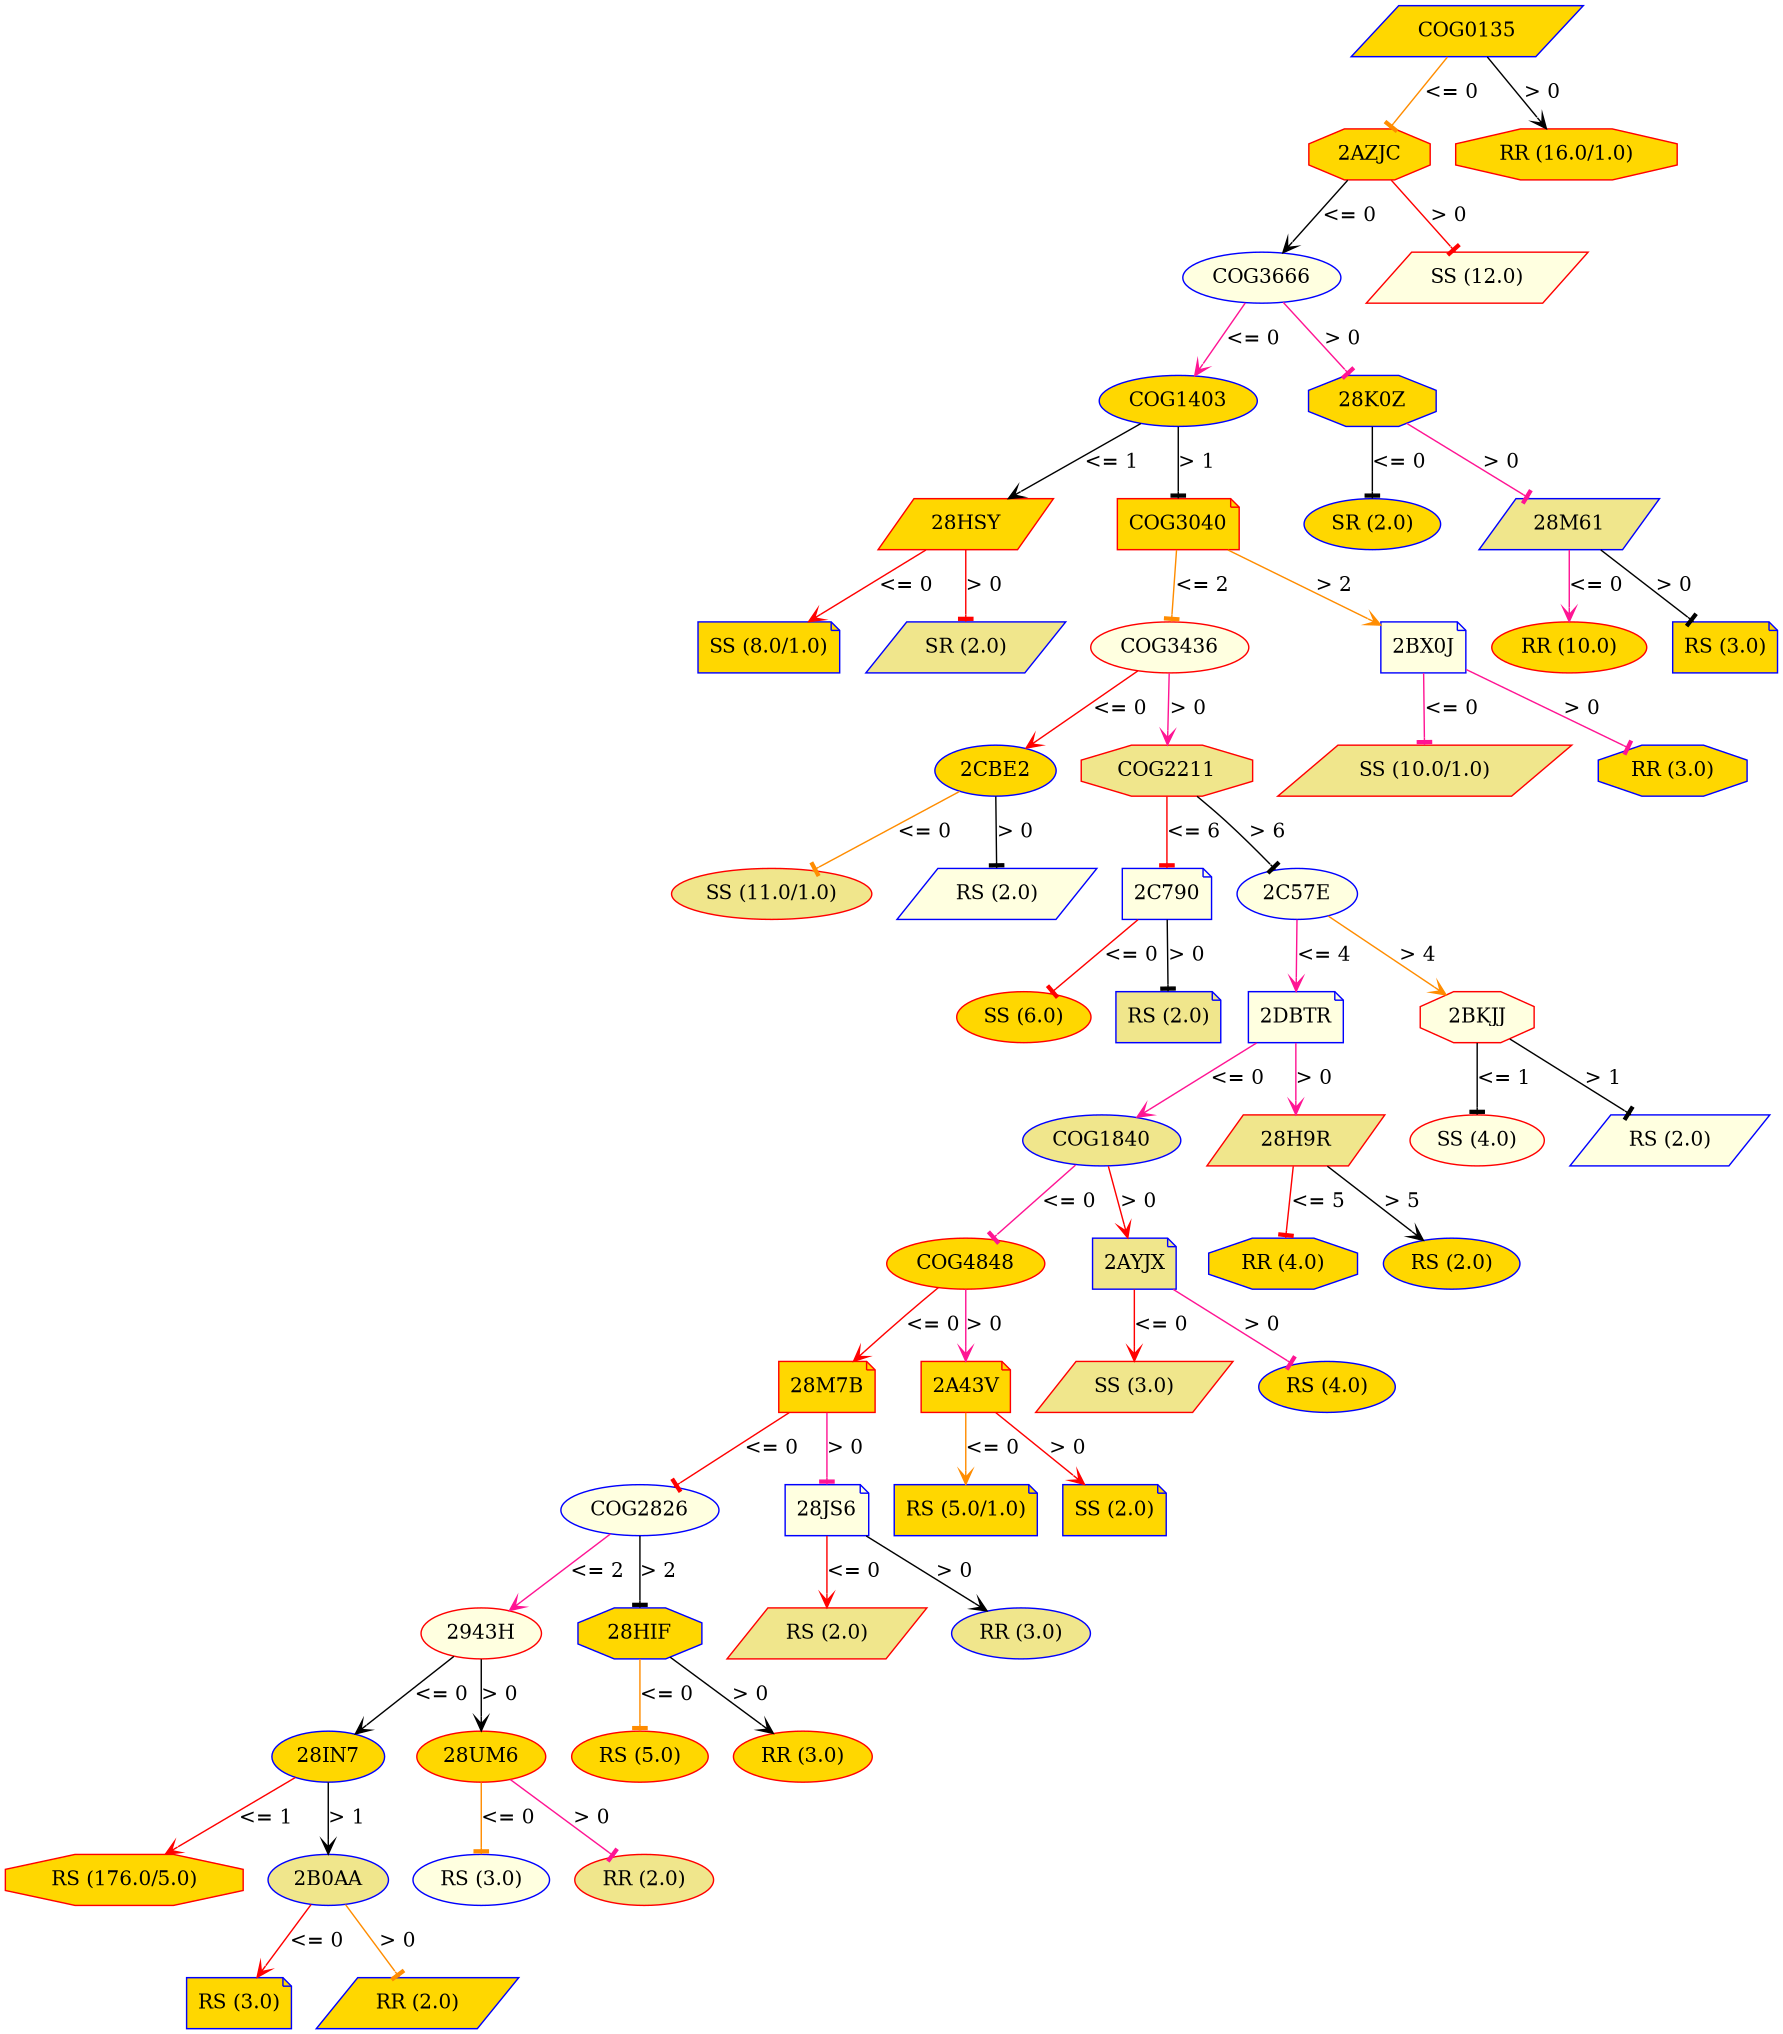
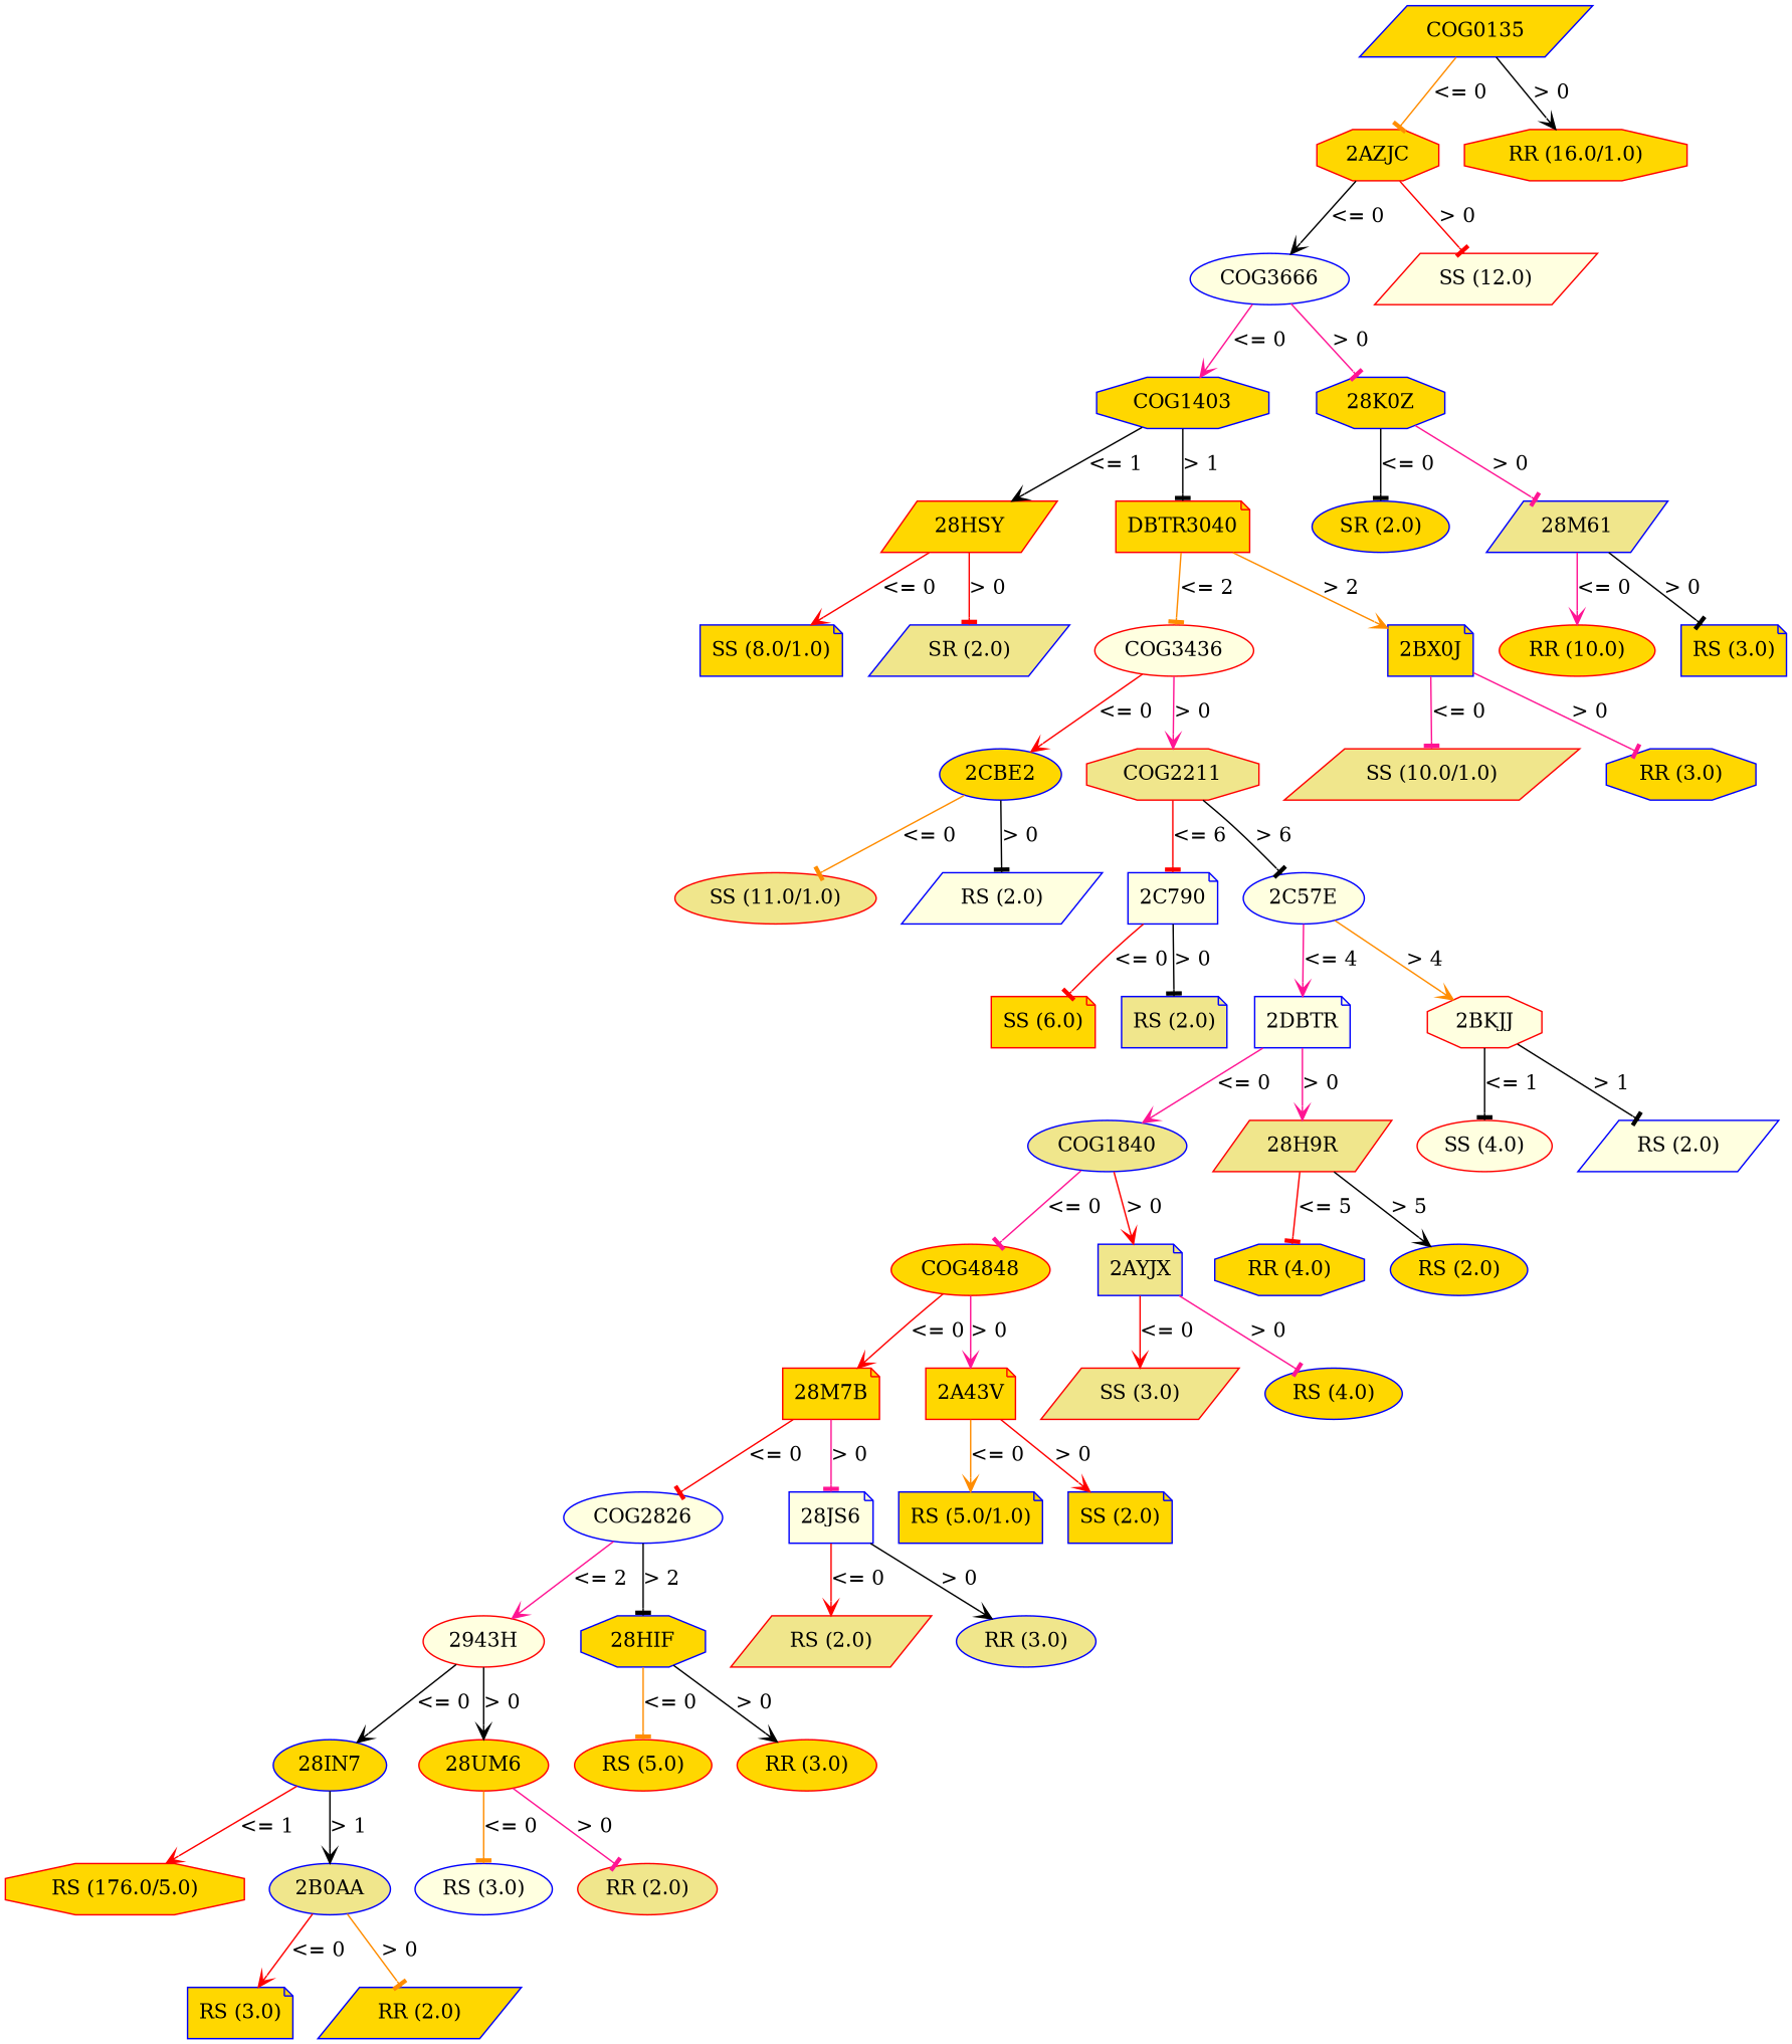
  digraph {
    node [color=blue fillcolor=gold shape=ellipse style=filled]
    edge [arrowhead=tee color=black]
    n1 [label=COG0135 shape=parallelogram]
    n2 [color=red label="2AZJC" shape=octagon]
    n3 [color=red label="RR (16.0/1.0)" shape=octagon]
    n4 [fillcolor=lightyellow label=COG3666]
    n5 [color=red fillcolor=lightyellow label="SS (12.0)" shape=parallelogram]
-   n6 [label=COG1403]
+   n6 [label=COG1403 shape=octagon]
    n7 [label="28K0Z" shape=octagon]
    n8 [color=red label="28HSY" shape=parallelogram]
-   n9 [color=red label=COG3040 shape=note]
+   n9 [color=red label=DBTR3040 shape=note]
    n10 [label="SR (2.0)"]
    n11 [fillcolor=khaki label="28M61" shape=parallelogram]
    n12 [label="SS (8.0/1.0)" shape=note]
    n13 [fillcolor=khaki label="SR (2.0)" shape=parallelogram]
    n14 [color=red fillcolor=lightyellow label=COG3436]
-   n15 [fillcolor=lightyellow label="2BX0J" shape=note]
+   n15 [label="2BX0J" shape=note]
    n16 [label="2CBE2"]
    n17 [color=red fillcolor=khaki label=COG2211 shape=octagon]
    n18 [color=red fillcolor=khaki label="SS (10.0/1.0)" shape=parallelogram]
    n19 [label="RR (3.0)" shape=octagon]
    n20 [color=red fillcolor=khaki label="SS (11.0/1.0)"]
    n21 [fillcolor=lightyellow label="RS (2.0)" shape=parallelogram]
    n22 [fillcolor=lightyellow label="2C790" shape=note]
    n23 [fillcolor=lightyellow label="2C57E"]
-   n24 [color=red label="SS (6.0)"]
+   n24 [color=red label="SS (6.0)" shape=note]
    n25 [fillcolor=khaki label="RS (2.0)" shape=note]
    n26 [fillcolor=lightyellow label="2DBTR" shape=note]
    n27 [color=red fillcolor=lightyellow label="2BKJJ" shape=octagon]
    n28 [fillcolor=khaki label=COG1840]
    n29 [color=red fillcolor=khaki label="28H9R" shape=parallelogram]
    n30 [color=red fillcolor=lightyellow label="SS (4.0)"]
    n31 [fillcolor=lightyellow label="RS (2.0)" shape=parallelogram]
    n32 [color=red label=COG4848]
    n33 [fillcolor=khaki label="2AYJX" shape=note]
    n34 [label="RR (4.0)" shape=octagon]
    n35 [label="RS (2.0)"]
    n36 [color=red label="28M7B" shape=note]
    n37 [color=red label="2A43V" shape=note]
    n38 [color=red fillcolor=khaki label="SS (3.0)" shape=parallelogram]
    n39 [label="RS (4.0)"]
    n40 [fillcolor=lightyellow label=COG2826]
    n41 [fillcolor=lightyellow label="28JS6" shape=note]
    n42 [label="RS (5.0/1.0)" shape=note]
    n43 [label="SS (2.0)" shape=note]
    n44 [color=red fillcolor=lightyellow label="2943H"]
    n45 [label="28HIF" shape=octagon]
    n46 [color=red fillcolor=khaki label="RS (2.0)" shape=parallelogram]
    n47 [fillcolor=khaki label="RR (3.0)"]
    n48 [label="28IN7"]
    n49 [color=red label="28UM6"]
    n50 [color=red label="RS (5.0)"]
    n51 [color=red label="RR (3.0)"]
    n52 [color=red label="RS (176.0/5.0)" shape=octagon]
    n53 [fillcolor=khaki label="2B0AA"]
    n54 [fillcolor=lightyellow label="RS (3.0)"]
    n55 [color=red fillcolor=khaki label="RR (2.0)"]
    n56 [label="RS (3.0)" shape=note]
    n57 [label="RR (2.0)" shape=parallelogram]
    n58 [color=red label="RR (10.0)"]
    n59 [label="RS (3.0)" shape=note]
    n1 -> n2 [color=darkorange label="<= 0"]
    n1 -> n3 [arrowhead=vee label="> 0"]
    n2 -> n4 [arrowhead=vee label="<= 0"]
    n2 -> n5 [color=red label="> 0"]
    n4 -> n6 [arrowhead=vee color=deeppink label="<= 0"]
    n4 -> n7 [color=deeppink label="> 0"]
    n6 -> n8 [arrowhead=vee label="<= 1"]
    n6 -> n9 [label="> 1"]
    n7 -> n10 [label="<= 0"]
    n7 -> n11 [color=deeppink label="> 0"]
    n8 -> n12 [arrowhead=vee color=red label="<= 0"]
    n8 -> n13 [color=red label="> 0"]
    n9 -> n14 [color=darkorange label="<= 2"]
    n9 -> n15 [arrowhead=vee color=darkorange label="> 2"]
    n11 -> n58 [arrowhead=vee color=deeppink label="<= 0"]
    n11 -> n59 [label="> 0"]
    n14 -> n16 [arrowhead=vee color=red label="<= 0"]
    n14 -> n17 [arrowhead=vee color=deeppink label="> 0"]
    n15 -> n18 [color=deeppink label="<= 0"]
    n15 -> n19 [color=deeppink label="> 0"]
    n16 -> n20 [color=darkorange label="<= 0"]
    n16 -> n21 [label="> 0"]
    n17 -> n22 [color=red label="<= 6"]
    n17 -> n23 [label="> 6"]
    n22 -> n24 [color=red label="<= 0"]
    n22 -> n25 [label="> 0"]
    n23 -> n26 [arrowhead=vee color=deeppink label="<= 4"]
    n23 -> n27 [arrowhead=vee color=darkorange label="> 4"]
    n26 -> n28 [arrowhead=vee color=deeppink label="<= 0"]
    n26 -> n29 [arrowhead=vee color=deeppink label="> 0"]
    n27 -> n30 [label="<= 1"]
    n27 -> n31 [label="> 1"]
    n28 -> n32 [color=deeppink label="<= 0"]
    n28 -> n33 [arrowhead=vee color=red label="> 0"]
    n29 -> n34 [color=red label="<= 5"]
    n29 -> n35 [arrowhead=vee label="> 5"]
    n32 -> n36 [arrowhead=vee color=red label="<= 0"]
    n32 -> n37 [arrowhead=vee color=deeppink label="> 0"]
    n33 -> n38 [arrowhead=vee color=red label="<= 0"]
    n33 -> n39 [color=deeppink label="> 0"]
    n36 -> n40 [color=red label="<= 0"]
    n36 -> n41 [color=deeppink label="> 0"]
    n37 -> n42 [arrowhead=vee color=darkorange label="<= 0"]
    n37 -> n43 [arrowhead=vee color=red label="> 0"]
    n40 -> n44 [arrowhead=vee color=deeppink label="<= 2"]
    n40 -> n45 [label="> 2"]
    n41 -> n46 [arrowhead=vee color=red label="<= 0"]
    n41 -> n47 [arrowhead=vee label="> 0"]
    n44 -> n48 [arrowhead=vee label="<= 0"]
    n44 -> n49 [arrowhead=vee label="> 0"]
    n45 -> n50 [color=darkorange label="<= 0"]
    n45 -> n51 [arrowhead=vee label="> 0"]
    n48 -> n52 [arrowhead=vee color=red label="<= 1"]
    n48 -> n53 [arrowhead=vee label="> 1"]
    n49 -> n54 [color=darkorange label="<= 0"]
    n49 -> n55 [color=deeppink label="> 0"]
    n53 -> n56 [arrowhead=vee color=red label="<= 0"]
    n53 -> n57 [color=darkorange label="> 0"]
  }
